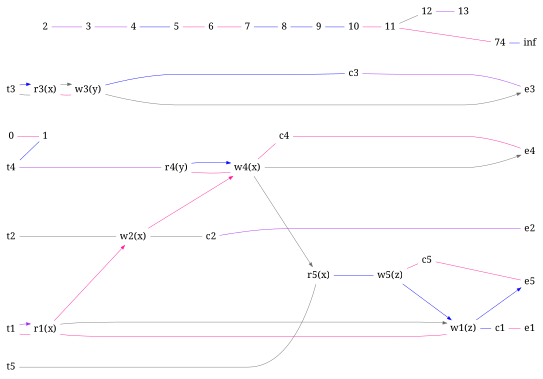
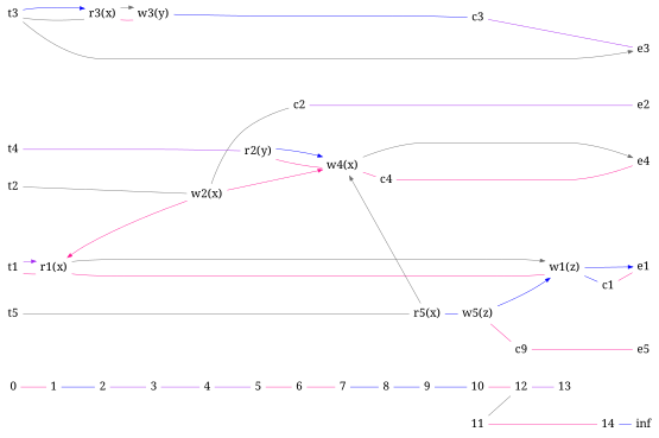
  digraph {
    fontname="Noto Serif"
    rankdir=LR
    ranksep=0.2
    node [fontname="Noto Serif" fontsize=12 margin=0.05 shape=plaintext]
    edge [arrowsize=0 color=deeppink fontname="Noto Serif" fontsize=12 minlen=1 penwidth=0.5]
    0 [height=0 width=0]
    t1 [height=0 width=0]
    t2 [height=0 width=0]
    t3 [height=0 width=0]
    t4 [height=0 width=0]
    t5 [height=0 width=0]
    1 [height=0 width=0]
    "r1(x)" [height=0 width=0]
    2 [height=0 width=0]
    "r3(x)" [height=0 width=0]
    3 [height=0 width=0]
    "w3(y)" [height=0 width=0]
    4 [height=0 width=0]
    "w2(x)" [height=0 width=0]
    5 [height=0 width=0]
-   "r4(y)" [height=0 width=0]
+   "r4(y)" [height=0 width=0 label="r2(y)"]
    6 [height=0 width=0]
    c2 [height=0 width=0]
    7 [height=0 width=0]
    "w4(x)" [height=0 width=0]
    8 [height=0 width=0]
    c4 [height=0 width=0]
    c3 [height=0 width=0]
    e3 [height=0 width=0]
    9 [height=0 width=0]
    "r5(x)" [height=0 width=0]
    10 [height=0 width=0]
    11 [height=0 width=0]
    "w5(z)" [height=0 width=0]
    12 [height=0 width=0]
-   c5 [height=0 width=0]
+   c5 [height=0 width=0 label=c9]
    13 [height=0 width=0]
    "w1(z)" [height=0 width=0]
-   14 [height=0 width=0 label=74]
+   14 [height=0 width=0]
    c1 [height=0 width=0]
    inf [height=0 width=0]
    e1 [height=0 width=0]
    e2 [height=0 width=0]
    e4 [height=0 width=0]
    e5 [height=0 width=0]
    subgraph sub_1 {
      rank=same
      0
      t1
      t2
      t3
      t4
      t5
    }
    subgraph sub_2 {
      rank=same
      1
      "r1(x)"
    }
    subgraph sub_3 {
      rank=same
      2
      "r3(x)"
    }
    subgraph sub_4 {
      rank=same
      3
      "w3(y)"
    }
    subgraph sub_5 {
      rank=same
      4
      "w2(x)"
    }
    subgraph sub_6 {
      rank=same
      5
      "r4(y)"
    }
    subgraph sub_7 {
      rank=same
      6
      c2
    }
    subgraph sub_8 {
      rank=same
      7
      "w4(x)"
    }
    subgraph sub_9 {
      rank=same
      8
      c4
    }
    subgraph sub_10 {
      t3
      "r3(x)"
      "w3(y)"
      c3
      e3
    }
    subgraph sub_11 {
      rank=same
      9
      "r5(x)"
    }
    subgraph sub_12 {
      rank=same
      c3
      10
    }
    subgraph sub_13 {
      rank=same
      11
      "w5(z)"
    }
    subgraph sub_14 {
      rank=same
      12
      c5
    }
    subgraph sub_15 {
      rank=same
      13
      "w1(z)"
    }
    subgraph sub_16 {
      rank=same
      14
      c1
    }
    subgraph sub_17 {
      rank=same
      e3
      inf
      e1
      e2
      e4
      e5
    }
    subgraph sub_18 {
      t1
      "r1(x)"
      "w1(z)"
      c1
      e1
    }
    subgraph sub_19 {
      t2
      "w2(x)"
      c2
      e2
    }
    subgraph sub_20 {
      t4
      "r4(y)"
      "w4(x)"
      c4
      e4
    }
    subgraph sub_21 {
      t5
      "r5(x)"
      "w5(z)"
      c5
      e5
    }
    subgraph sub_22 {
      mindist=100.0
      0
      1
      2
      3
      4
      5
      6
      7
      8
      9
      10
      11
      12
      13
      14
      inf
    }
    0 -> 1
    t1 -> "r1(x)"
    t1 -> "r1(x)" [arrowsize=0.5 color=purple]
    t2 -> "w2(x)" [color=gray40]
    t3 -> "r3(x)" [color=gray40]
    t3 -> "r3(x)" [arrowsize=0.5 color=blue]
    t4 -> "r4(y)" [color=purple]
    t5 -> "r5(x)" [color=gray40]
-   1 -> t4 [color=blue]
-   "r1(x)" -> "w2(x)" [arrowsize=0.5]
+   1 -> 2 [color=blue]
+   "w2(x)" -> "r1(x)" [arrowsize=0.5]
    "r1(x)" -> "w1(z)"
    "r1(x)" -> "w1(z)" [arrowsize=0.5 color=gray40]
    2 -> 3 [color=purple]
    "r3(x)" -> "w3(y)"
    "r3(x)" -> "w3(y)" [arrowsize=0.5 color=gray40]
    3 -> 4 [color=purple]
    "w3(y)" -> c3 [color=blue]
-   "w3(y)" -> e3 [arrowsize=0.5 color=gray40]
-   4 -> 5 [color=blue]
+   t3 -> e3 [arrowsize=0.5 color=gray40]
+   4 -> 5 [color=purple]
    "w2(x)" -> c2 [color=gray40]
    "w2(x)" -> "w4(x)" [arrowsize=0.5]
    5 -> 6
    "r4(y)" -> "w4(x)"
    "r4(y)" -> "w4(x)" [arrowsize=0.5 color=blue]
    6 -> 7
    c2 -> e2 [color=purple]
    7 -> 8 [color=blue]
    "w4(x)" -> c4
-   "w4(x)" -> "r5(x)" [arrowsize=0.5 color=gray40]
+   "r5(x)" -> "w4(x)" [arrowsize=0.5 color=gray40]
    "w4(x)" -> e4 [arrowsize=0.5 color=gray40]
    8 -> 9 [color=blue]
    c4 -> e4
    c3 -> e3 [color=purple]
    9 -> 10 [color=blue]
    "r5(x)" -> "w5(z)" [color=blue]
-   10 -> 11
+   10 -> 12
    11 -> 12 [color=gray40]
    11 -> 14
    "w5(z)" -> c5
    "w5(z)" -> "w1(z)" [arrowsize=0.5 color=blue]
    12 -> 13 [color=purple]
    c5 -> e5
    "w1(z)" -> c1 [color=blue]
-   "w1(z)" -> e5 [arrowsize=0.5 color=blue]
+   "w1(z)" -> e1 [arrowsize=0.5 color=blue]
    14 -> inf [color=blue]
    c1 -> e1
  }
